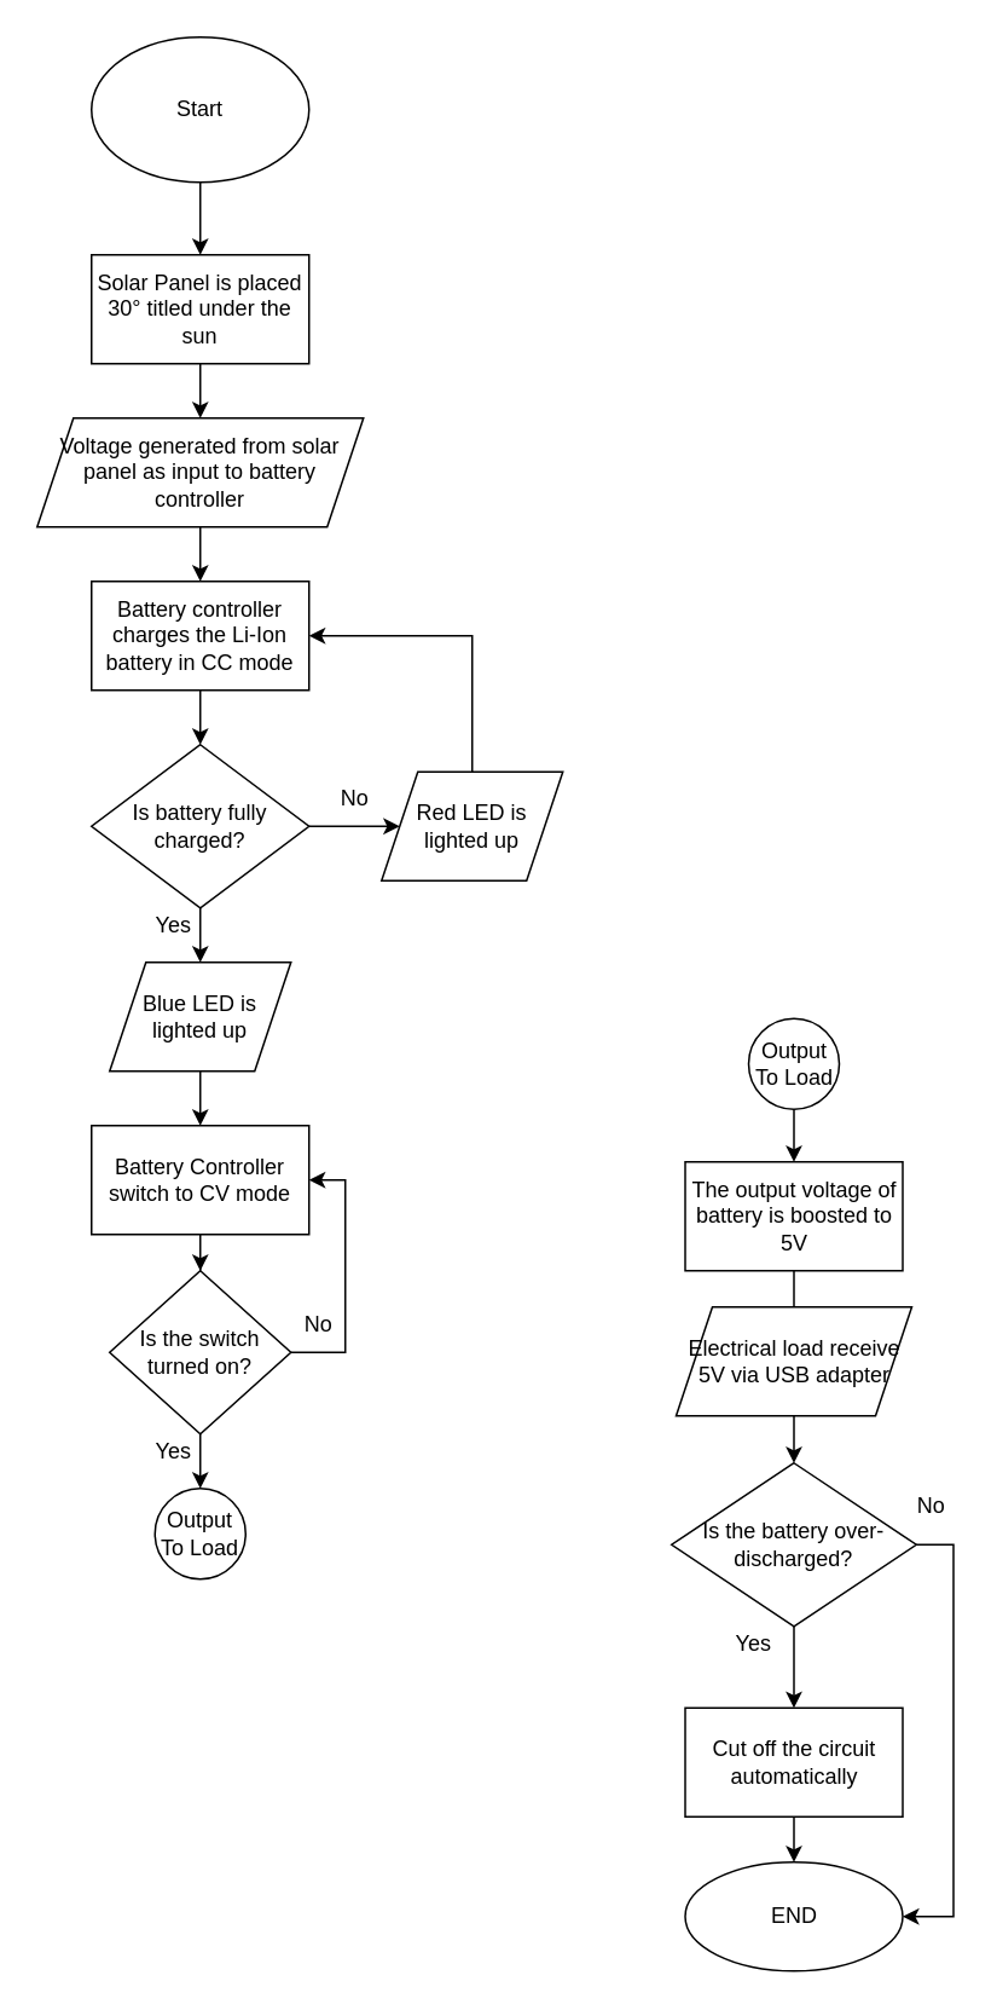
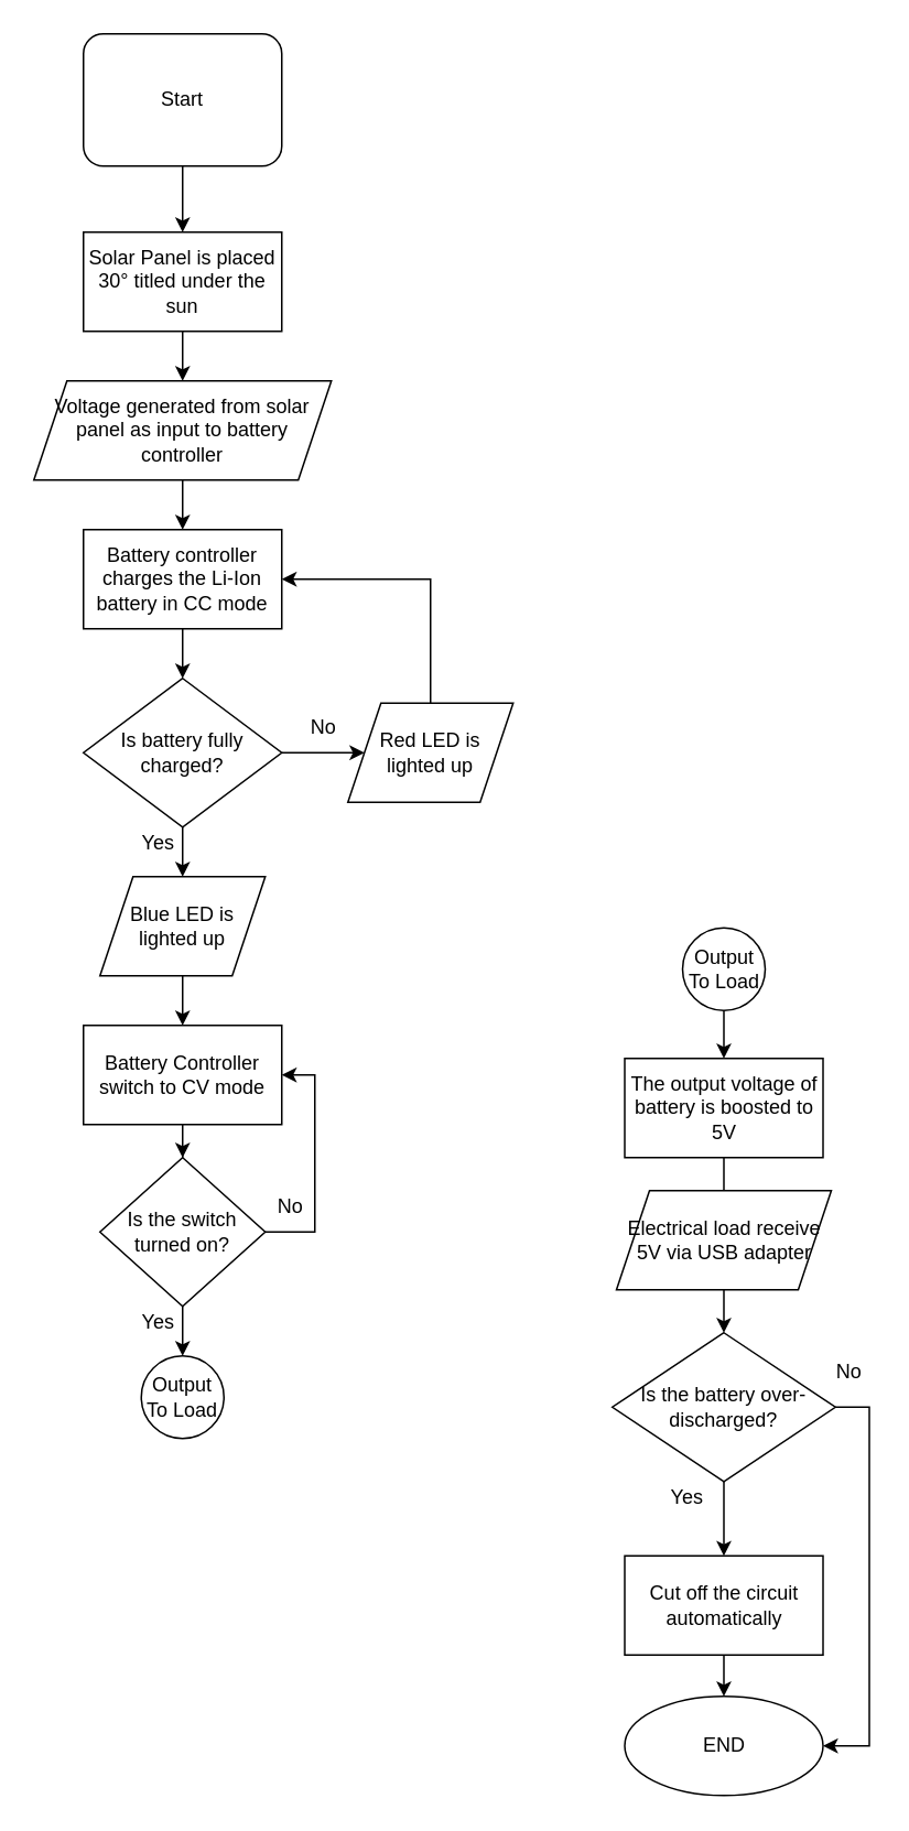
  <mxCell id="0" />
  <mxCell id="1" parent="0" />
  <mxCell id="2" value="" style="edgeStyle=orthogonalEdgeStyle;rounded=0;orthogonalLoop=1;jettySize=auto;html=1;" edge="1" parent="1" source="3" target="5"><mxGeometry relative="1" as="geometry" /></mxCell>
- <mxCell id="3" value="Start" style="ellipse;whiteSpace=wrap;html=1;" vertex="1" parent="1"><mxGeometry x="50" y="20" width="120" height="80" as="geometry" /></mxCell>
+ <mxCell id="3" value="Start" style="whiteSpace=wrap;html=1;rounded=1;" vertex="1" parent="1"><mxGeometry x="50" y="20" width="120" height="80" as="geometry" /></mxCell>
  <mxCell id="4" value="" style="edgeStyle=orthogonalEdgeStyle;rounded=0;orthogonalLoop=1;jettySize=auto;html=1;" edge="1" parent="1" source="5" target="7"><mxGeometry relative="1" as="geometry" /></mxCell>
  <mxCell id="5" value="Solar Panel is placed 30° titled under the sun" style="whiteSpace=wrap;html=1;" vertex="1" parent="1"><mxGeometry x="50" y="140" width="120" height="60" as="geometry" /></mxCell>
  <mxCell id="6" value="" style="edgeStyle=orthogonalEdgeStyle;rounded=0;orthogonalLoop=1;jettySize=auto;html=1;" edge="1" parent="1" source="7" target="14"><mxGeometry relative="1" as="geometry" /></mxCell>
  <mxCell id="7" value="Voltage generated from solar panel as input to battery controller" style="shape=parallelogram;perimeter=parallelogramPerimeter;whiteSpace=wrap;html=1;fixedSize=1;" vertex="1" parent="1"><mxGeometry x="20" y="230" width="180" height="60" as="geometry" /></mxCell>
  <mxCell id="8" value="" style="edgeStyle=orthogonalEdgeStyle;rounded=0;orthogonalLoop=1;jettySize=auto;html=1;" edge="1" parent="1" source="10" target="16"><mxGeometry relative="1" as="geometry" /></mxCell>
  <mxCell id="9" value="" style="edgeStyle=orthogonalEdgeStyle;rounded=0;orthogonalLoop=1;jettySize=auto;html=1;" edge="1" parent="1" source="10" target="18"><mxGeometry relative="1" as="geometry" /></mxCell>
  <mxCell id="10" value="Is battery fully charged?" style="rhombus;whiteSpace=wrap;html=1;" vertex="1" parent="1"><mxGeometry x="50" y="410" width="120" height="90" as="geometry" /></mxCell>
  <mxCell id="11" value="Yes" style="text;html=1;align=center;verticalAlign=middle;resizable=0;points=[];autosize=1;strokeColor=none;fillColor=none;" vertex="1" parent="1"><mxGeometry x="80" y="500" width="30" height="20" as="geometry" /></mxCell>
  <mxCell id="12" value="No" style="text;html=1;align=center;verticalAlign=middle;resizable=0;points=[];autosize=1;strokeColor=none;fillColor=none;" vertex="1" parent="1"><mxGeometry x="180" y="430" width="30" height="20" as="geometry" /></mxCell>
  <mxCell id="13" style="edgeStyle=orthogonalEdgeStyle;rounded=0;orthogonalLoop=1;jettySize=auto;html=1;" edge="1" parent="1" source="14" target="10"><mxGeometry relative="1" as="geometry" /></mxCell>
  <mxCell id="14" value="Battery controller charges the Li-Ion battery in CC mode" style="whiteSpace=wrap;html=1;" vertex="1" parent="1"><mxGeometry x="50" y="320" width="120" height="60" as="geometry" /></mxCell>
  <mxCell id="15" style="edgeStyle=orthogonalEdgeStyle;rounded=0;orthogonalLoop=1;jettySize=auto;html=1;entryX=1;entryY=0.5;entryDx=0;entryDy=0;" edge="1" parent="1" source="16" target="14"><mxGeometry relative="1" as="geometry"><Array as="points"><mxPoint x="260" y="350" /></Array></mxGeometry></mxCell>
  <mxCell id="16" value="Red LED is lighted up" style="shape=parallelogram;perimeter=parallelogramPerimeter;whiteSpace=wrap;html=1;fixedSize=1;" vertex="1" parent="1"><mxGeometry x="210" y="425" width="100" height="60" as="geometry" /></mxCell>
  <mxCell id="17" value="" style="edgeStyle=orthogonalEdgeStyle;rounded=0;orthogonalLoop=1;jettySize=auto;html=1;" edge="1" parent="1" source="18" target="20"><mxGeometry relative="1" as="geometry" /></mxCell>
  <mxCell id="18" value="Blue LED is lighted up" style="shape=parallelogram;perimeter=parallelogramPerimeter;whiteSpace=wrap;html=1;fixedSize=1;" vertex="1" parent="1"><mxGeometry x="60" y="530" width="100" height="60" as="geometry" /></mxCell>
  <mxCell id="19" value="" style="edgeStyle=orthogonalEdgeStyle;rounded=0;orthogonalLoop=1;jettySize=auto;html=1;" edge="1" parent="1" source="20" target="23"><mxGeometry relative="1" as="geometry" /></mxCell>
  <mxCell id="20" value="Battery Controller switch to CV mode" style="whiteSpace=wrap;html=1;" vertex="1" parent="1"><mxGeometry x="50" y="620" width="120" height="60" as="geometry" /></mxCell>
  <mxCell id="21" style="edgeStyle=orthogonalEdgeStyle;rounded=0;orthogonalLoop=1;jettySize=auto;html=1;entryX=1;entryY=0.5;entryDx=0;entryDy=0;" edge="1" parent="1" source="23" target="20"><mxGeometry relative="1" as="geometry"><Array as="points"><mxPoint x="190" y="745" /><mxPoint x="190" y="650" /></Array></mxGeometry></mxCell>
  <mxCell id="22" value="" style="edgeStyle=orthogonalEdgeStyle;rounded=0;orthogonalLoop=1;jettySize=auto;html=1;" edge="1" parent="1" source="23" target="34"><mxGeometry relative="1" as="geometry" /></mxCell>
  <mxCell id="23" value="Is the switch turned on?" style="rhombus;whiteSpace=wrap;html=1;" vertex="1" parent="1"><mxGeometry x="60" y="700" width="100" height="90" as="geometry" /></mxCell>
  <mxCell id="24" value="" style="edgeStyle=orthogonalEdgeStyle;rounded=0;orthogonalLoop=1;jettySize=auto;html=1;endArrow=none;" edge="1" parent="1" source="25" target="27"><mxGeometry relative="1" as="geometry" /></mxCell>
  <mxCell id="25" value="The output voltage of battery is boosted to 5V" style="whiteSpace=wrap;html=1;" vertex="1" parent="1"><mxGeometry x="377.5" y="640" width="120" height="60" as="geometry" /></mxCell>
  <mxCell id="26" value="" style="edgeStyle=orthogonalEdgeStyle;rounded=0;orthogonalLoop=1;jettySize=auto;html=1;" edge="1" parent="1" source="27" target="31"><mxGeometry relative="1" as="geometry" /></mxCell>
  <mxCell id="27" value="Electrical load receive 5V via USB adapter" style="shape=parallelogram;perimeter=parallelogramPerimeter;whiteSpace=wrap;html=1;fixedSize=1;" vertex="1" parent="1"><mxGeometry x="372.5" y="720" width="130" height="60" as="geometry" /></mxCell>
  <mxCell id="28" value="END" style="ellipse;whiteSpace=wrap;html=1;" vertex="1" parent="1"><mxGeometry x="377.5" y="1026" width="120" height="60" as="geometry" /></mxCell>
  <mxCell id="29" value="" style="edgeStyle=orthogonalEdgeStyle;rounded=0;orthogonalLoop=1;jettySize=auto;html=1;" edge="1" parent="1" source="31" target="33"><mxGeometry relative="1" as="geometry" /></mxCell>
  <mxCell id="30" style="edgeStyle=orthogonalEdgeStyle;rounded=0;orthogonalLoop=1;jettySize=auto;html=1;entryX=1;entryY=0.5;entryDx=0;entryDy=0;" edge="1" parent="1" source="31" target="28"><mxGeometry relative="1" as="geometry"><Array as="points"><mxPoint x="525.5" y="851" /><mxPoint x="525.5" y="1056" /></Array></mxGeometry></mxCell>
  <mxCell id="31" value="Is the battery over-discharged?" style="rhombus;whiteSpace=wrap;html=1;" vertex="1" parent="1"><mxGeometry x="370" y="806" width="135" height="90" as="geometry" /></mxCell>
  <mxCell id="32" value="" style="edgeStyle=orthogonalEdgeStyle;rounded=0;orthogonalLoop=1;jettySize=auto;html=1;" edge="1" parent="1" source="33" target="28"><mxGeometry relative="1" as="geometry" /></mxCell>
  <mxCell id="33" value="Cut off the circuit automatically" style="whiteSpace=wrap;html=1;" vertex="1" parent="1"><mxGeometry x="377.5" y="941" width="120" height="60" as="geometry" /></mxCell>
  <mxCell id="34" value="Output To Load" style="ellipse;whiteSpace=wrap;html=1;aspect=fixed;" vertex="1" parent="1"><mxGeometry x="85" y="820" width="50" height="50" as="geometry" /></mxCell>
  <mxCell id="35" style="edgeStyle=orthogonalEdgeStyle;rounded=0;orthogonalLoop=1;jettySize=auto;html=1;" edge="1" parent="1" source="36" target="25"><mxGeometry relative="1" as="geometry" /></mxCell>
  <mxCell id="36" value="Output To Load" style="ellipse;whiteSpace=wrap;html=1;aspect=fixed;" vertex="1" parent="1"><mxGeometry x="412.5" y="561" width="50" height="50" as="geometry" /></mxCell>
  <mxCell id="37" value="Yes" style="text;html=1;align=center;verticalAlign=middle;resizable=0;points=[];autosize=1;strokeColor=none;fillColor=none;" vertex="1" parent="1"><mxGeometry x="80" y="790" width="30" height="20" as="geometry" /></mxCell>
  <mxCell id="38" value="Yes" style="text;html=1;align=center;verticalAlign=middle;resizable=0;points=[];autosize=1;strokeColor=none;fillColor=none;" vertex="1" parent="1"><mxGeometry x="400" y="896" width="30" height="20" as="geometry" /></mxCell>
  <mxCell id="39" value="No" style="text;html=1;align=center;verticalAlign=middle;resizable=0;points=[];autosize=1;strokeColor=none;fillColor=none;" vertex="1" parent="1"><mxGeometry x="160" y="720" width="30" height="20" as="geometry" /></mxCell>
  <mxCell id="40" value="No" style="text;html=1;align=center;verticalAlign=middle;resizable=0;points=[];autosize=1;strokeColor=none;fillColor=none;" vertex="1" parent="1"><mxGeometry x="497.5" y="820" width="30" height="20" as="geometry" /></mxCell>
